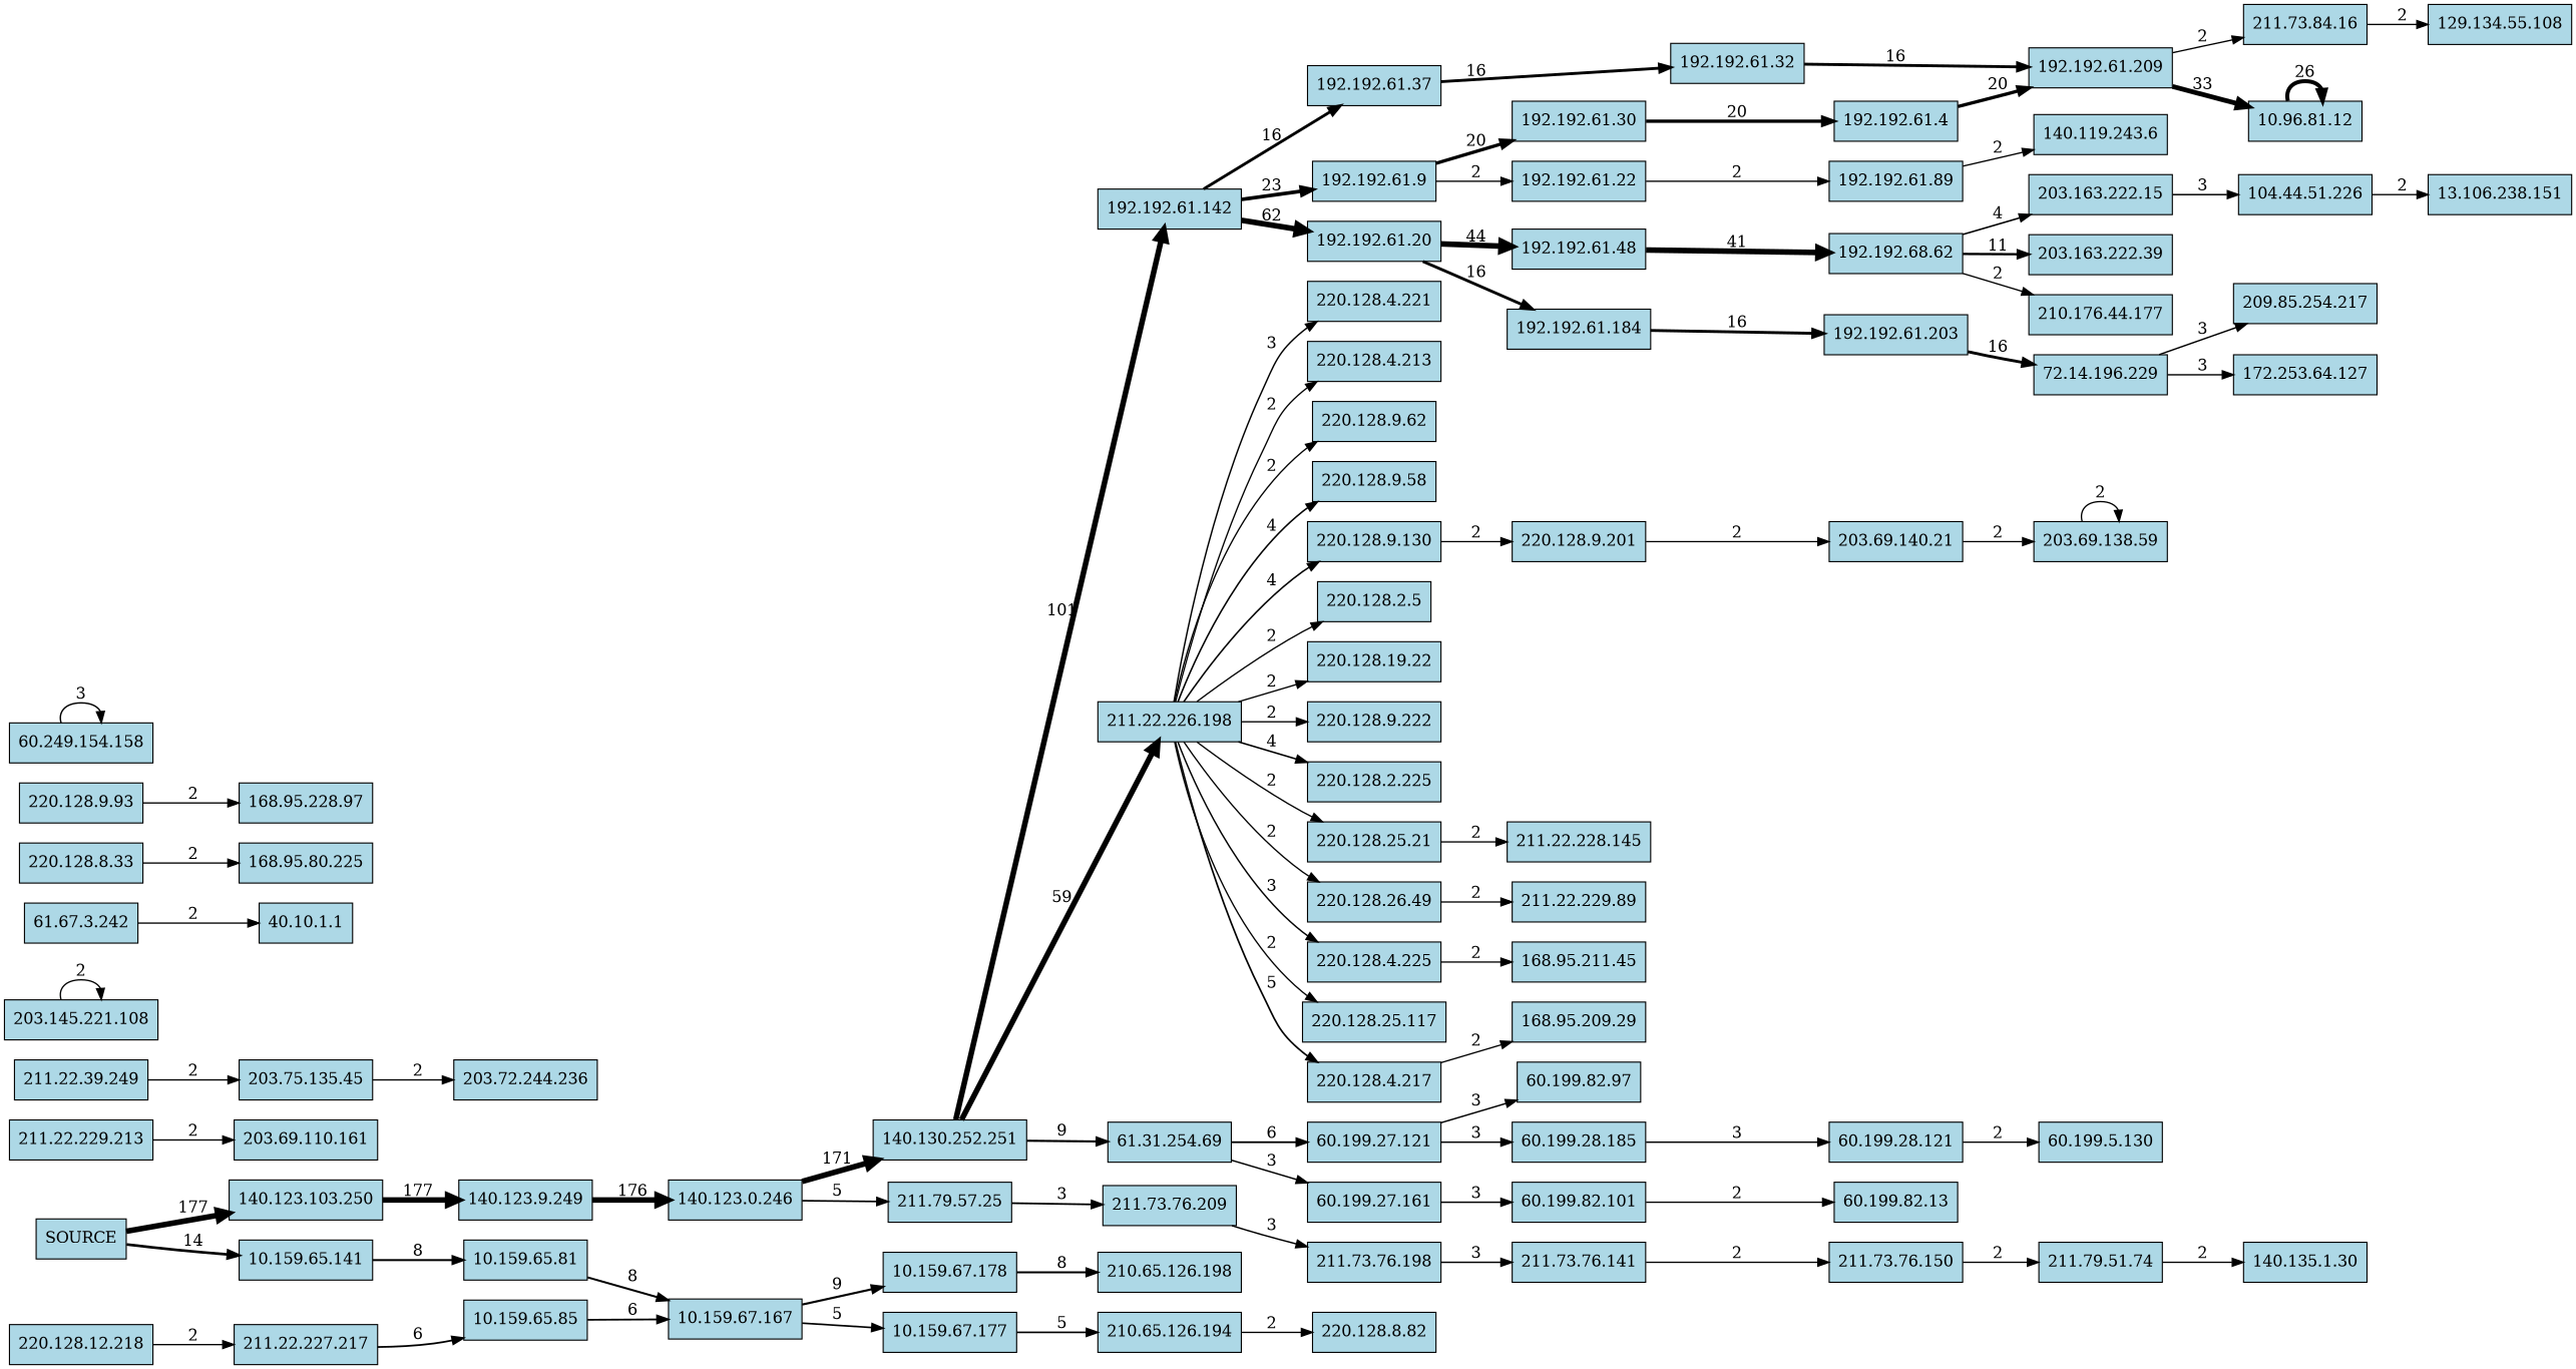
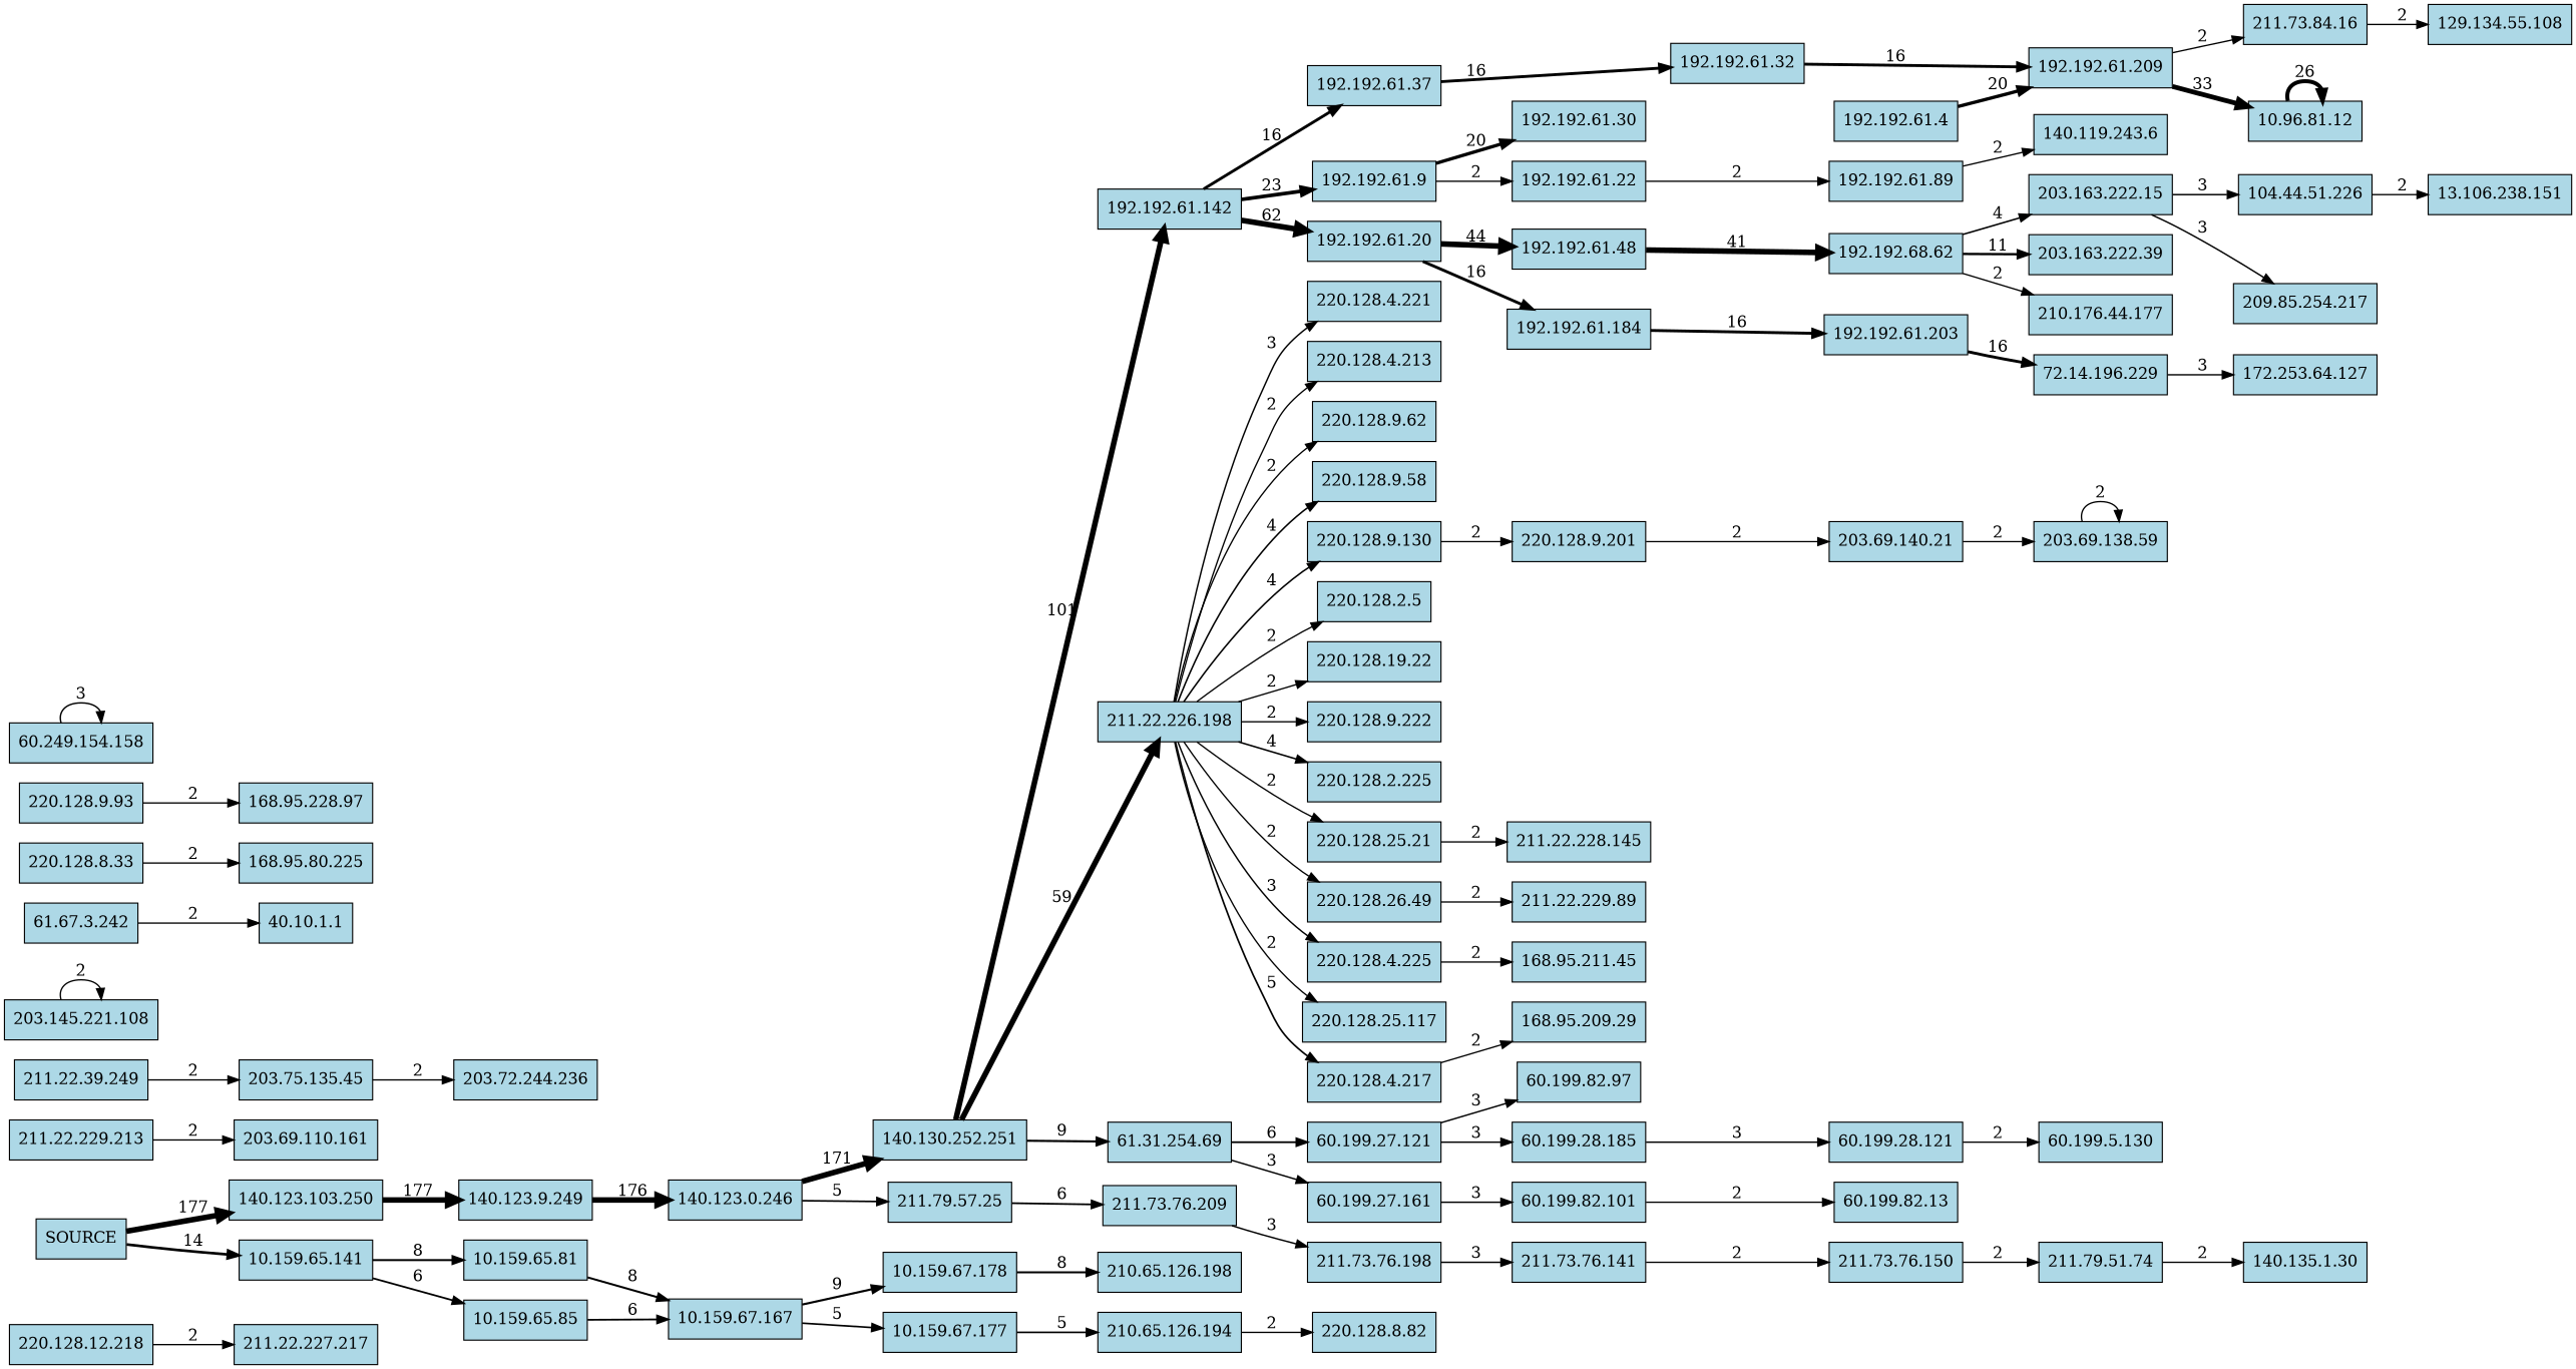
  digraph {
    rankdir=LR
    node [fillcolor=lightblue shape=box style=filled]
    edge [penwidth=1.2]
    SOURCE
    "10.159.65.141"
    "140.123.103.250"
    "10.159.65.81"
    "10.159.65.85"
    "140.123.9.249"
    "10.159.67.167"
    "10.159.67.178"
    "10.159.67.177"
    "210.65.126.198"
    "210.65.126.194"
    "220.128.8.82"
    "211.22.229.213"
    "203.69.110.161"
    "140.123.0.246"
    "140.130.252.251"
    "211.79.57.25"
    "192.192.61.142"
    "211.22.226.198"
    "61.31.254.69"
    "211.73.76.209"
    "192.192.61.9"
    "192.192.61.37"
    "192.192.61.20"
    "220.128.9.222"
    "220.128.2.225"
    "220.128.25.21"
    "220.128.26.49"
    "220.128.4.225"
    "220.128.25.117"
    "220.128.4.217"
    "220.128.4.221"
    "220.128.4.213"
    "220.128.9.62"
    "220.128.9.58"
    "220.128.9.130"
    "220.128.2.5"
    "220.128.19.22"
    "60.199.27.161"
    "60.199.27.121"
    "192.192.61.30"
    "192.192.61.22"
    "192.192.61.32"
    "192.192.61.48"
    "192.192.61.184"
    "192.192.61.4"
    "192.192.61.89"
    "192.192.61.209"
    "10.96.81.12"
    "211.73.84.16"
    "129.134.55.108"
    "211.22.228.145"
    "211.22.229.89"
    "168.95.211.45"
    "168.95.209.29"
    "220.128.9.201"
    "192.192.68.62"
    "192.192.61.203"
    "203.163.222.39"
    "210.176.44.177"
    "203.163.222.15"
    "104.44.51.226"
    "220.128.12.218"
    "211.22.227.217"
    "211.22.39.249"
    "203.75.135.45"
    "203.72.244.236"
    "211.73.76.198"
    "211.73.76.141"
    "203.145.221.108"
    "211.73.76.150"
    "211.79.51.74"
    "140.135.1.30"
    "140.119.243.6"
    "60.199.82.101"
    "60.199.82.97"
    "60.199.28.185"
    "60.199.82.13"
    n79 [label="40.10.1.1"]
    "61.67.3.242"
    "60.199.28.121"
    "220.128.8.33"
    "168.95.80.225"
    "220.128.9.93"
    "168.95.228.97"
    "203.69.140.21"
    "72.14.196.229"
    "209.85.254.217"
    "172.253.64.127"
    "60.199.5.130"
    "203.69.138.59"
    "13.106.238.151"
    "60.249.154.158"
    SOURCE -> "10.159.65.141" [label=14 penwidth=2.4]
    SOURCE -> "140.123.103.250" [label=177 penwidth=5.0]
    "10.159.65.141" -> "10.159.65.81" [label=8 penwidth=1.8]
-   "211.22.227.217" -> "10.159.65.85" [label=6 penwidth=1.6]
+   "10.159.65.141" -> "10.159.65.85" [label=6 penwidth=1.6]
    "140.123.103.250" -> "140.123.9.249" [label=177 penwidth=5.0]
    "10.159.65.81" -> "10.159.67.167" [label=8 penwidth=1.8]
    "10.159.65.85" -> "10.159.67.167" [label=6 penwidth=1.6]
    "140.123.9.249" -> "140.123.0.246" [label=176 penwidth=5.0]
    "10.159.67.167" -> "10.159.67.178" [label=9 penwidth=1.9]
    "10.159.67.167" -> "10.159.67.177" [label=5 penwidth=1.5]
    "10.159.67.178" -> "210.65.126.198" [label=8 penwidth=1.8]
    "10.159.67.177" -> "210.65.126.194" [label=5 penwidth=1.5]
    "210.65.126.194" -> "220.128.8.82" [label=2]
    "211.22.229.213" -> "203.69.110.161" [label=2]
    "140.123.0.246" -> "140.130.252.251" [label=171 penwidth=5.0]
    "140.123.0.246" -> "211.79.57.25" [label=5 penwidth=1.5]
    "140.130.252.251" -> "192.192.61.142" [label=101 penwidth=5.0]
    "140.130.252.251" -> "211.22.226.198" [label=59 penwidth=5.0]
    "140.130.252.251" -> "61.31.254.69" [label=9 penwidth=1.9]
-   "211.79.57.25" -> "211.73.76.209" [label=3 penwidth=1.6]
+   "211.79.57.25" -> "211.73.76.209" [label=6 penwidth=1.6]
    "192.192.61.142" -> "192.192.61.9" [label=23 penwidth=3.3]
    "192.192.61.142" -> "192.192.61.37" [label=16 penwidth=2.6]
    "192.192.61.142" -> "192.192.61.20" [label=62 penwidth=5.0]
    "211.22.226.198" -> "220.128.9.222" [label=2]
    "211.22.226.198" -> "220.128.2.225" [label=4 penwidth=1.4]
    "211.22.226.198" -> "220.128.25.21" [label=2]
    "211.22.226.198" -> "220.128.26.49" [label=2]
    "211.22.226.198" -> "220.128.4.225" [label=3 penwidth=1.3]
    "211.22.226.198" -> "220.128.25.117" [label=2]
    "211.22.226.198" -> "220.128.4.217" [label=5 penwidth=1.5]
    "211.22.226.198" -> "220.128.4.221" [label=3 penwidth=1.3]
    "211.22.226.198" -> "220.128.4.213" [label=2]
    "211.22.226.198" -> "220.128.9.62" [label=2]
    "211.22.226.198" -> "220.128.9.58" [label=4 penwidth=1.4]
    "211.22.226.198" -> "220.128.9.130" [label=4 penwidth=1.4]
    "211.22.226.198" -> "220.128.2.5" [label=2]
    "211.22.226.198" -> "220.128.19.22" [label=2]
    "61.31.254.69" -> "60.199.27.161" [label=3 penwidth=1.3]
    "61.31.254.69" -> "60.199.27.121" [label=6 penwidth=1.6]
    "211.73.76.209" -> "211.73.76.198" [label=3 penwidth=1.3]
    "192.192.61.9" -> "192.192.61.30" [label=20 penwidth=3.0]
    "192.192.61.9" -> "192.192.61.22" [label=2]
    "192.192.61.37" -> "192.192.61.32" [label=16 penwidth=2.6]
    "192.192.61.20" -> "192.192.61.48" [label=44 penwidth=5.0]
    "192.192.61.20" -> "192.192.61.184" [label=16 penwidth=2.6]
    "220.128.25.21" -> "211.22.228.145" [label=2]
    "220.128.26.49" -> "211.22.229.89" [label=2]
    "220.128.4.225" -> "168.95.211.45" [label=2]
    "220.128.4.217" -> "168.95.209.29" [label=2]
    "220.128.9.130" -> "220.128.9.201" [label=2]
    "60.199.27.161" -> "60.199.82.101" [label=3 penwidth=1.3]
    "60.199.27.121" -> "60.199.82.97" [label=3 penwidth=1.3]
    "60.199.27.121" -> "60.199.28.185" [label=3 penwidth=1.3]
-   "192.192.61.30" -> "192.192.61.4" [label=20 penwidth=3.0]
    "192.192.61.22" -> "192.192.61.89" [label=2]
    "192.192.61.32" -> "192.192.61.209" [label=16 penwidth=2.6]
    "192.192.61.48" -> "192.192.68.62" [label=41 penwidth=5.0]
    "192.192.61.184" -> "192.192.61.203" [label=16 penwidth=2.6]
    "192.192.61.4" -> "192.192.61.209" [label=20 penwidth=3.0]
    "192.192.61.89" -> "140.119.243.6" [label=2]
    "192.192.61.209" -> "10.96.81.12" [label=33 penwidth=4.3]
    "192.192.61.209" -> "211.73.84.16" [label=2]
    "10.96.81.12" -> "10.96.81.12" [label=26 penwidth=3.6]
    "211.73.84.16" -> "129.134.55.108" [label=2]
    "220.128.9.201" -> "203.69.140.21" [label=2]
    "192.192.68.62" -> "203.163.222.39" [label=11 penwidth=2.1]
    "192.192.68.62" -> "210.176.44.177" [label=2]
    "192.192.68.62" -> "203.163.222.15" [label=4 penwidth=1.4]
    "192.192.61.203" -> "72.14.196.229" [label=16 penwidth=2.6]
    "203.163.222.15" -> "104.44.51.226" [label=3 penwidth=1.3]
    "104.44.51.226" -> "13.106.238.151" [label=2]
    "220.128.12.218" -> "211.22.227.217" [label=2]
    "211.22.39.249" -> "203.75.135.45" [label=2]
    "203.75.135.45" -> "203.72.244.236" [label=2]
    "211.73.76.198" -> "211.73.76.141" [label=3 penwidth=1.3]
    "211.73.76.141" -> "211.73.76.150" [label=2]
    "203.145.221.108" -> "203.145.221.108" [label=2]
    "211.73.76.150" -> "211.79.51.74" [label=2]
    "211.79.51.74" -> "140.135.1.30" [label=2]
    "60.199.82.101" -> "60.199.82.13" [label=2]
    "60.199.28.185" -> "60.199.28.121" [label=3 penwidth=1.3]
    "61.67.3.242" -> n79 [label=2]
    "60.199.28.121" -> "60.199.5.130" [label=2]
    "220.128.8.33" -> "168.95.80.225" [label=2]
    "220.128.9.93" -> "168.95.228.97" [label=2]
    "203.69.140.21" -> "203.69.138.59" [label=2]
-   "72.14.196.229" -> "209.85.254.217" [label=3 penwidth=1.3]
+   "203.163.222.15" -> "209.85.254.217" [label=3 penwidth=1.3]
    "72.14.196.229" -> "172.253.64.127" [label=3 penwidth=1.3]
    "203.69.138.59" -> "203.69.138.59" [label=2]
    "60.249.154.158" -> "60.249.154.158" [label=3 penwidth=1.3]
  }
